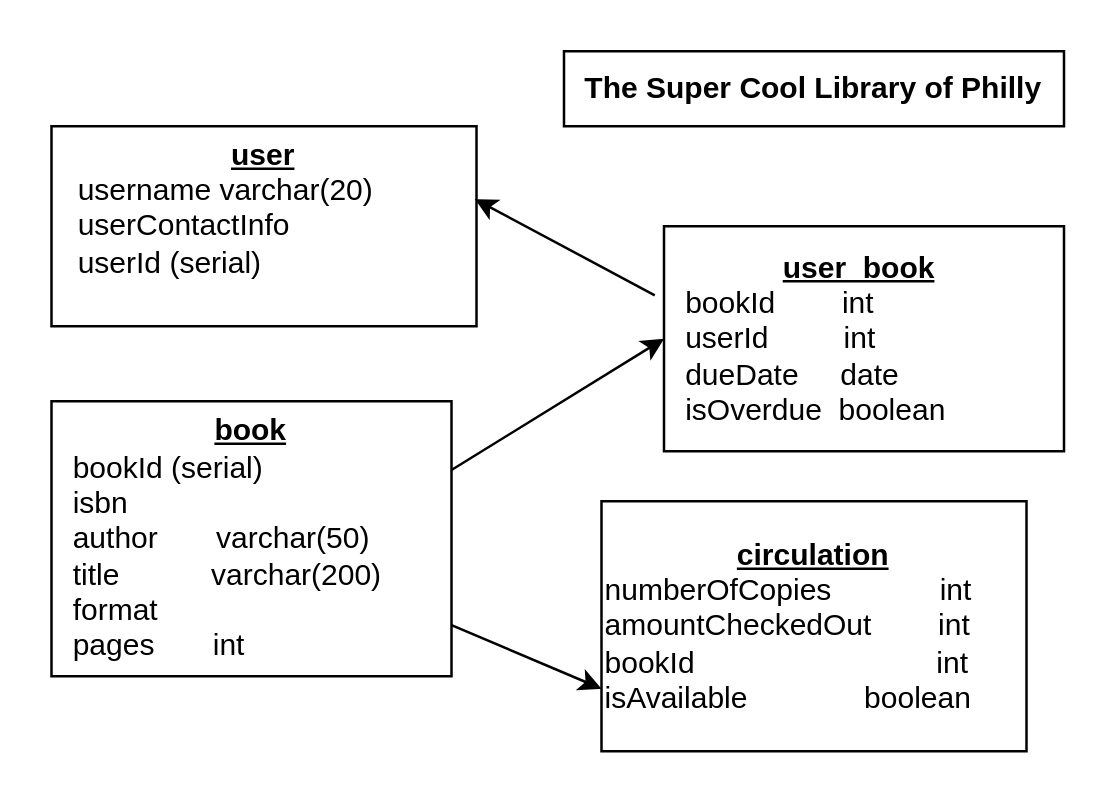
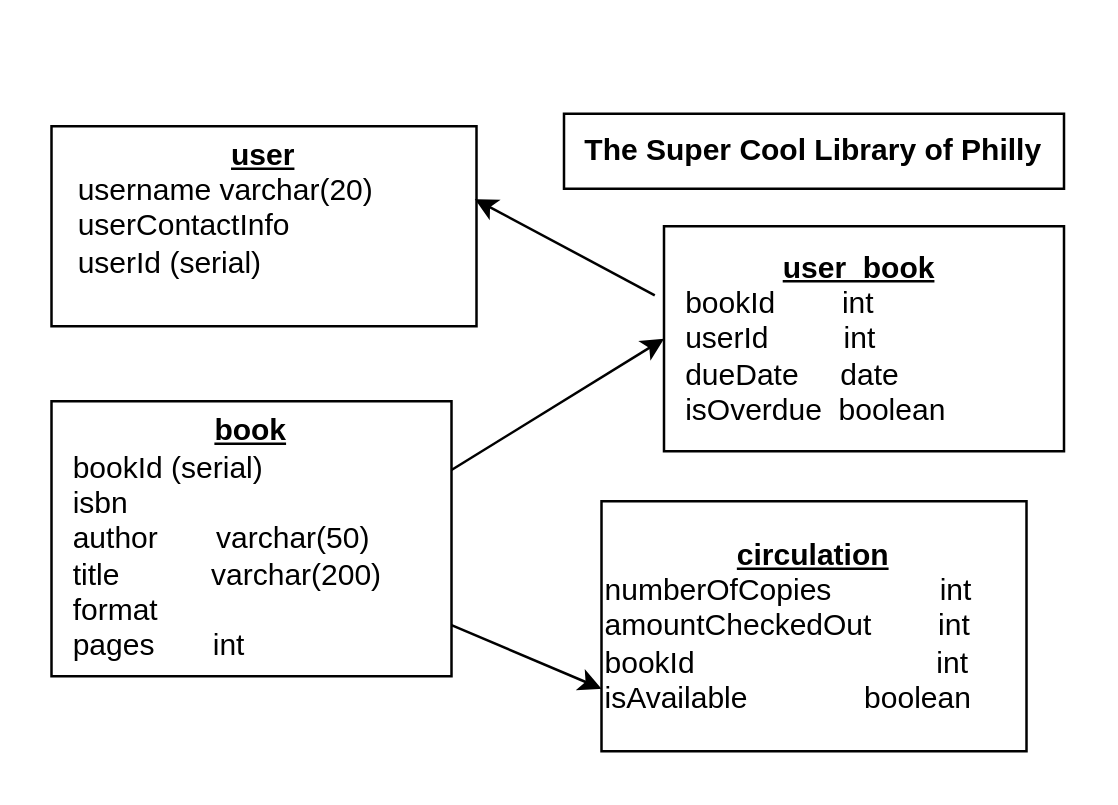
  <mxCell id="0" />
  <mxCell id="1" parent="0" />
  <mxCell id="2" value="&lt;b&gt;&lt;u&gt;user&lt;/u&gt;&lt;/b&gt;&lt;br&gt;&lt;div style=&quot;text-align: left;&quot;&gt;username varchar(20)&lt;/div&gt;&lt;div style=&quot;text-align: left;&quot;&gt;userContactInfo&amp;nbsp; &amp;nbsp; &amp;nbsp; &amp;nbsp; &amp;nbsp; &amp;nbsp; &amp;nbsp; &amp;nbsp; &amp;nbsp; &amp;nbsp;&lt;/div&gt;&lt;div style=&quot;text-align: left;&quot;&gt;userId (serial)&lt;/div&gt;&lt;div style=&quot;&quot;&gt;&lt;/div&gt;&lt;div style=&quot;text-align: left;&quot;&gt;&lt;br&gt;&lt;/div&gt;" style="rounded=0;whiteSpace=wrap;html=1;" vertex="1" parent="1"><mxGeometry x="20" y="50" width="170" height="80" as="geometry" /></mxCell>
  <mxCell id="3" value="&lt;b&gt;&lt;u&gt;user_book&lt;/u&gt;&lt;/b&gt;&amp;nbsp;&lt;br&gt;&lt;div style=&quot;text-align: left;&quot;&gt;&lt;span style=&quot;background-color: initial;&quot;&gt;bookId&amp;nbsp; &amp;nbsp; &amp;nbsp; &amp;nbsp; int&amp;nbsp; &amp;nbsp; &amp;nbsp; &amp;nbsp; &amp;nbsp; &amp;nbsp; &amp;nbsp; &amp;nbsp; &amp;nbsp; &amp;nbsp;&amp;nbsp;&lt;/span&gt;&lt;/div&gt;&lt;div style=&quot;text-align: left;&quot;&gt;&lt;span style=&quot;background-color: initial;&quot;&gt;userId&amp;nbsp; &amp;nbsp; &amp;nbsp; &amp;nbsp; &amp;nbsp;int&lt;/span&gt;&lt;/div&gt;&lt;div style=&quot;text-align: left;&quot;&gt;&lt;span style=&quot;background-color: initial;&quot;&gt;dueDate&amp;nbsp; &amp;nbsp; &amp;nbsp;date&lt;/span&gt;&lt;/div&gt;&lt;div style=&quot;text-align: left;&quot;&gt;&lt;span style=&quot;background-color: initial;&quot;&gt;isOverdue&amp;nbsp; boolean&lt;/span&gt;&lt;/div&gt;" style="rounded=0;whiteSpace=wrap;html=1;" vertex="1" parent="1"><mxGeometry x="265" y="90" width="160" height="90" as="geometry" /></mxCell>
  <mxCell id="4" value="&lt;b&gt;&lt;u&gt;book&lt;/u&gt;&lt;/b&gt;&lt;br&gt;&lt;div style=&quot;text-align: left;&quot;&gt;&lt;span style=&quot;background-color: initial;&quot;&gt;bookId (serial)&lt;/span&gt;&lt;/div&gt;&lt;div style=&quot;text-align: left;&quot;&gt;&lt;span style=&quot;background-color: initial;&quot;&gt;isbn&lt;/span&gt;&lt;/div&gt;&lt;div style=&quot;text-align: left;&quot;&gt;&lt;span style=&quot;background-color: initial;&quot;&gt;author&amp;nbsp; &amp;nbsp; &amp;nbsp; &amp;nbsp;varchar(50)&lt;/span&gt;&lt;/div&gt;&lt;div style=&quot;text-align: left;&quot;&gt;&lt;span style=&quot;background-color: initial;&quot;&gt;title&amp;nbsp; &amp;nbsp; &amp;nbsp; &amp;nbsp; &amp;nbsp; &amp;nbsp;varchar(200)&lt;/span&gt;&lt;/div&gt;&lt;div style=&quot;text-align: left;&quot;&gt;&lt;span style=&quot;background-color: initial;&quot;&gt;format&lt;/span&gt;&lt;/div&gt;&lt;div style=&quot;text-align: left;&quot;&gt;&lt;span style=&quot;background-color: initial;&quot;&gt;pages&amp;nbsp; &amp;nbsp; &amp;nbsp; &amp;nbsp;int&amp;nbsp; &amp;nbsp; &amp;nbsp; &amp;nbsp; &amp;nbsp; &amp;nbsp; &amp;nbsp; &amp;nbsp; &amp;nbsp; &amp;nbsp; &amp;nbsp;&amp;nbsp;&lt;/span&gt;&lt;/div&gt;" style="rounded=0;whiteSpace=wrap;html=1;" vertex="1" parent="1"><mxGeometry x="20" y="160" width="160" height="110" as="geometry" /></mxCell>
  <mxCell id="5" value="&lt;b&gt;&lt;u&gt;circulation&lt;br&gt;&lt;/u&gt;&lt;/b&gt;&lt;div style=&quot;text-align: left;&quot;&gt;&lt;span style=&quot;background-color: initial;&quot;&gt;numberOfCopies&amp;nbsp; &amp;nbsp; &amp;nbsp; &amp;nbsp; &amp;nbsp; &amp;nbsp; &amp;nbsp;int&lt;/span&gt;&lt;/div&gt;&lt;div style=&quot;text-align: left;&quot;&gt;&lt;span style=&quot;background-color: initial;&quot;&gt;amountCheckedOut&amp;nbsp; &amp;nbsp; &amp;nbsp; &amp;nbsp; int&lt;/span&gt;&lt;/div&gt;&lt;div style=&quot;text-align: left;&quot;&gt;&lt;span style=&quot;background-color: initial;&quot;&gt;bookId&amp;nbsp; &amp;nbsp; &amp;nbsp; &amp;nbsp; &amp;nbsp; &amp;nbsp; &amp;nbsp; &amp;nbsp; &amp;nbsp; &amp;nbsp; &amp;nbsp; &amp;nbsp; &amp;nbsp; &amp;nbsp; &amp;nbsp;int&lt;/span&gt;&lt;/div&gt;&lt;div style=&quot;text-align: left;&quot;&gt;&lt;span style=&quot;background-color: initial;&quot;&gt;isAvailable&amp;nbsp; &amp;nbsp; &amp;nbsp; &amp;nbsp; &amp;nbsp; &amp;nbsp; &amp;nbsp; boolean&amp;nbsp; &amp;nbsp; &amp;nbsp;&amp;nbsp;&lt;/span&gt;&lt;/div&gt;" style="rounded=0;whiteSpace=wrap;html=1;" vertex="1" parent="1"><mxGeometry x="240" y="200" width="170" height="100" as="geometry" /></mxCell>
  <mxCell id="6" value="" style="endArrow=classic;html=1;rounded=0;exitX=1;exitY=0.814;exitDx=0;exitDy=0;exitPerimeter=0;entryX=0;entryY=0.75;entryDx=0;entryDy=0;" edge="1" parent="1" source="4" target="5"><mxGeometry width="50" height="50" relative="1" as="geometry"><mxPoint x="340" y="340" as="sourcePoint" /><mxPoint x="390" y="290" as="targetPoint" /></mxGeometry></mxCell>
  <mxCell id="7" value="" style="endArrow=classic;html=1;rounded=0;exitX=1;exitY=0.25;exitDx=0;exitDy=0;entryX=0;entryY=0.5;entryDx=0;entryDy=0;" edge="1" parent="1" source="4" target="3"><mxGeometry width="50" height="50" relative="1" as="geometry"><mxPoint x="340" y="340" as="sourcePoint" /><mxPoint x="390" y="290" as="targetPoint" /></mxGeometry></mxCell>
  <mxCell id="8" value="" style="endArrow=classic;html=1;rounded=0;exitX=-0.023;exitY=0.307;exitDx=0;exitDy=0;exitPerimeter=0;entryX=0.996;entryY=0.364;entryDx=0;entryDy=0;entryPerimeter=0;" edge="1" parent="1" source="3" target="2"><mxGeometry width="50" height="50" relative="1" as="geometry"><mxPoint x="340" y="270" as="sourcePoint" /><mxPoint x="390" y="220" as="targetPoint" /></mxGeometry></mxCell>
- <mxCell id="9" value="&lt;b&gt;The Super Cool Library of Philly&lt;/b&gt;" style="rounded=0;whiteSpace=wrap;html=1;" vertex="1" parent="1"><mxGeometry x="225" y="20" width="200" height="30" as="geometry" /></mxCell>
+ <mxCell id="9" value="&lt;b&gt;The Super Cool Library of Philly&lt;/b&gt;" style="rounded=0;whiteSpace=wrap;html=1;" vertex="1" parent="1"><mxGeometry x="225" y="45" width="200" height="30" as="geometry" /></mxCell>
